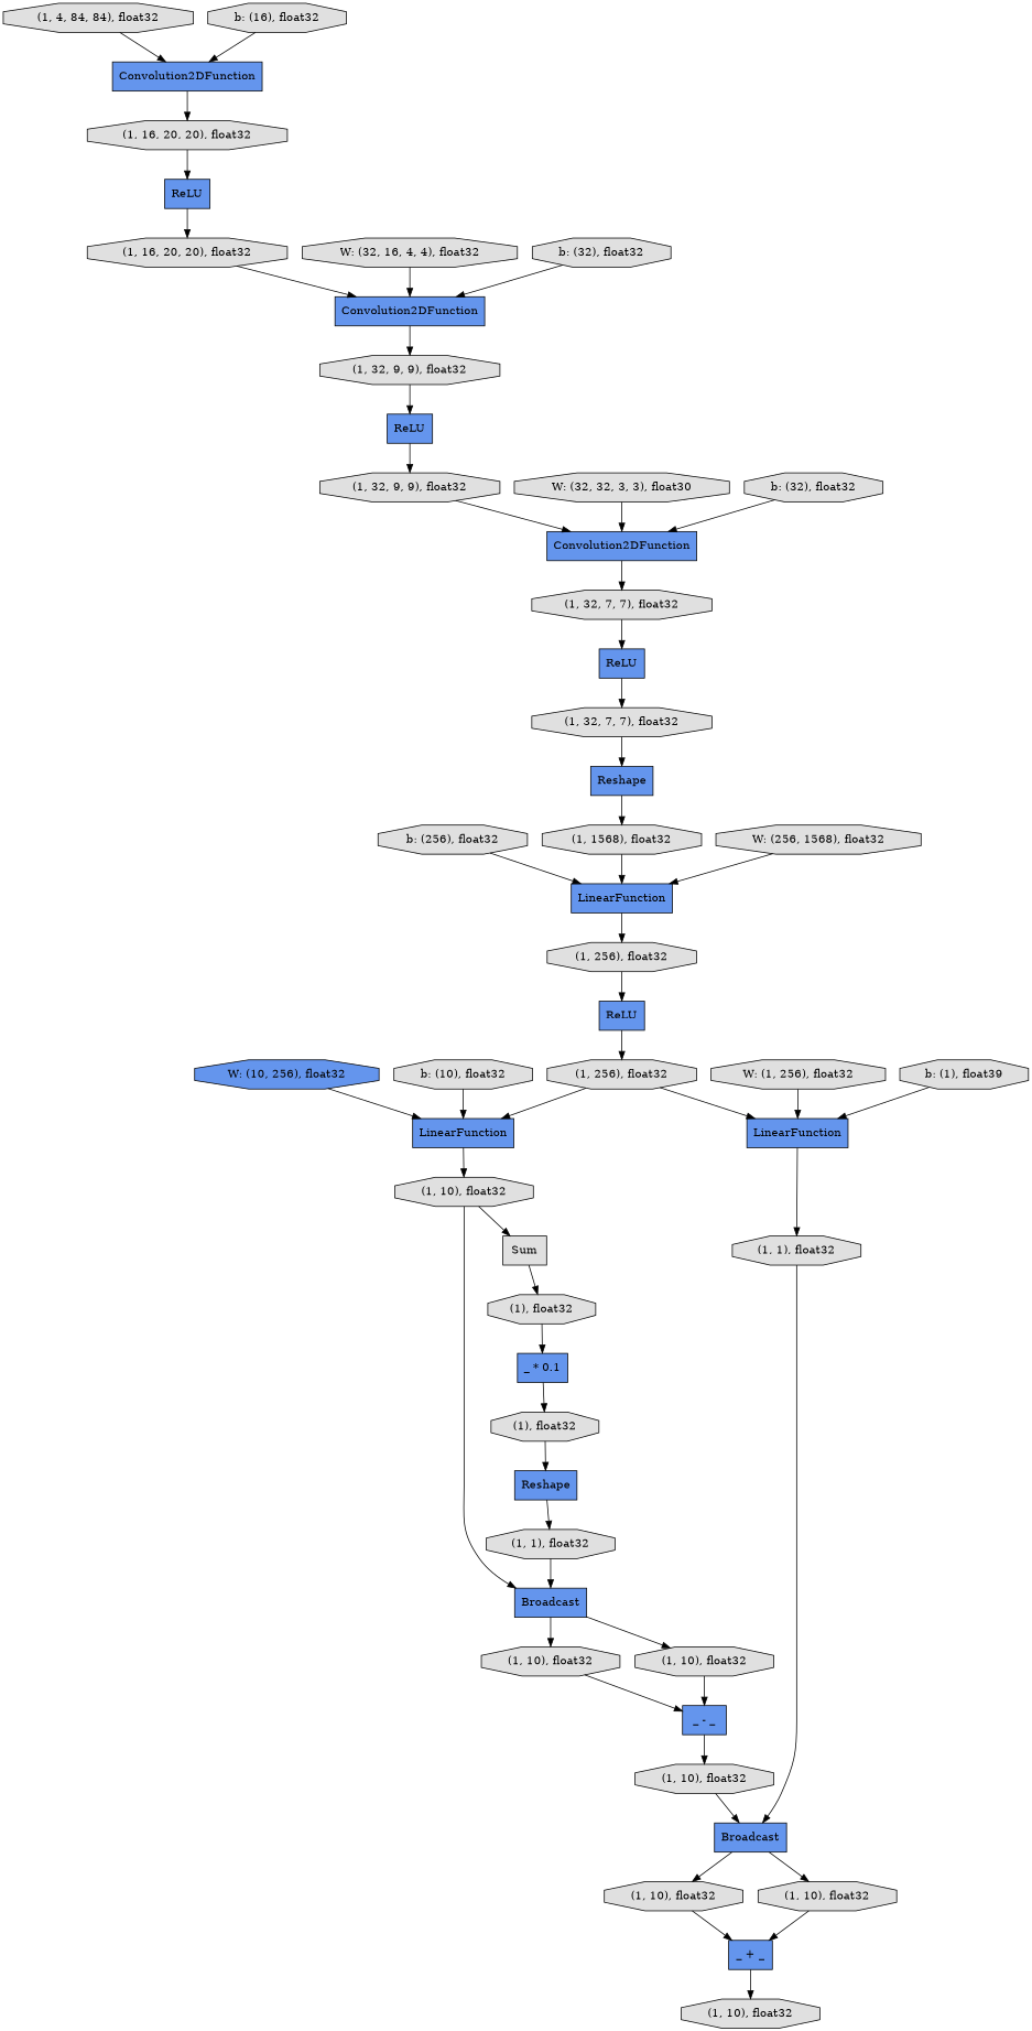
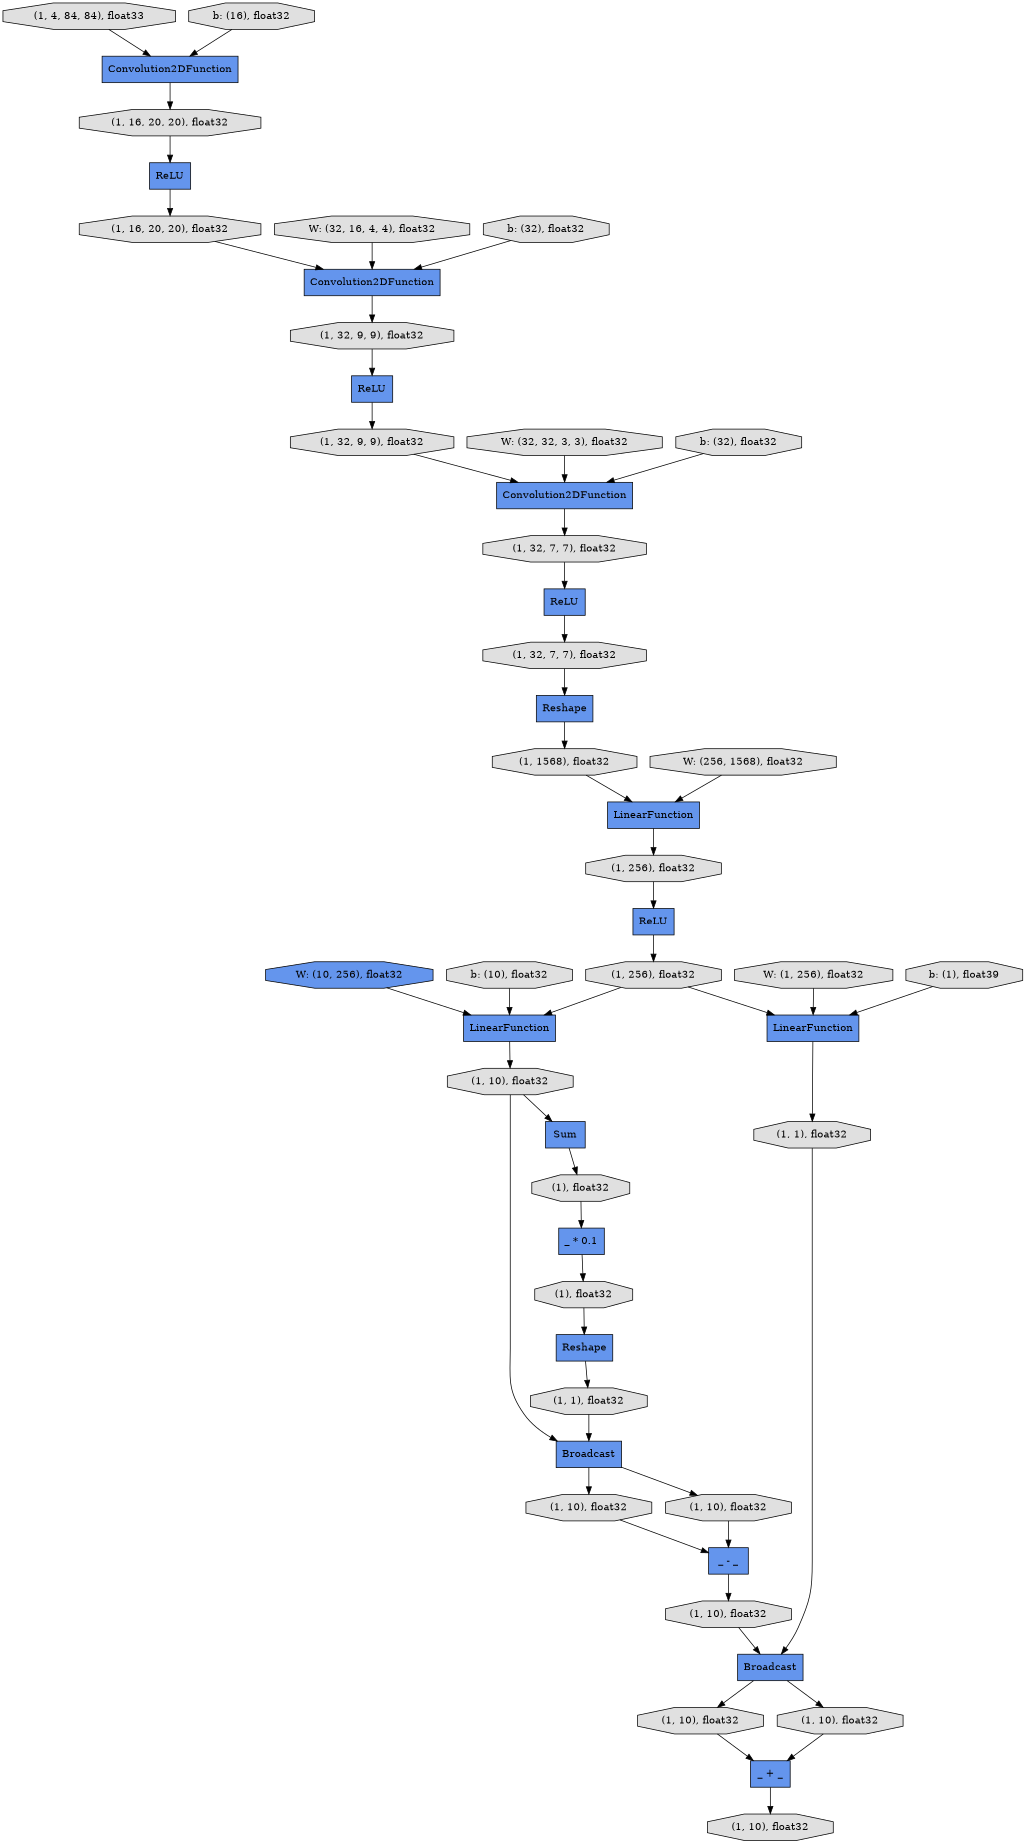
  digraph {
    rankdir=TB
    node [fillcolor="#E0E0E0" shape=octagon style=filled]
    n1 [fillcolor="#6495ED" label=Reshape shape=record]
    n2 [label="(1, 1), float32"]
    n3 [fillcolor="#6495ED" label=Broadcast shape=record]
-   n4 [label="b: (256), float32"]
    n5 [fillcolor="#6495ED" label=LinearFunction shape=record]
    n6 [label="(1, 256), float32"]
    n7 [fillcolor="#6495ED" label=Convolution2DFunction shape=record]
    n8 [label="(1, 32, 7, 7), float32"]
    n9 [fillcolor="#6495ED" label=ReLU shape=record]
    n10 [label="(1), float32"]
    n11 [fillcolor="#6495ED" label="_ * 0.1" shape=record]
    n12 [label="(1), float32"]
    n13 [label="(1, 16, 20, 20), float32"]
    n14 [fillcolor="#6495ED" label=Convolution2DFunction shape=record]
    n15 [label="(1, 32, 9, 9), float32"]
    n16 [label="W: (32, 16, 4, 4), float32"]
    n17 [fillcolor="#6495ED" label="W: (10, 256), float32"]
    n18 [fillcolor="#6495ED" label=LinearFunction shape=record]
    n19 [label="(1, 10), float32"]
    n20 [label="(1, 10), float32"]
    n21 [label="(1, 10), float32"]
    n22 [fillcolor="#6495ED" label="_ - _" shape=record]
    n23 [fillcolor="#6495ED" label=ReLU shape=record]
    n24 [label="(1, 32, 9, 9), float32"]
    n25 [fillcolor="#6495ED" label=Reshape shape=record]
    n26 [label="(1, 1568), float32"]
    n27 [label="b: (32), float32"]
    n28 [label="(1, 10), float32"]
    n29 [fillcolor="#6495ED" label=Broadcast shape=record]
    n30 [label="b: (10), float32"]
    n31 [fillcolor="#6495ED" label=LinearFunction shape=record]
    n32 [label="(1, 1), float32"]
    n33 [label="(1, 32, 7, 7), float32"]
    n34 [fillcolor="#6495ED" label=ReLU shape=record]
    n35 [label="(1, 256), float32"]
-   n36 [label="W: (32, 32, 3, 3), float30"]
+   n36 [label="W: (32, 32, 3, 3), float32"]
    n37 [label="W: (1, 256), float32"]
    n38 [fillcolor="#6495ED" label=Convolution2DFunction shape=record]
    n39 [label="(1, 16, 20, 20), float32"]
    n40 [fillcolor="#6495ED" label=ReLU shape=record]
    n41 [label="(1, 10), float32"]
    n42 [label="(1, 10), float32"]
    n43 [label="b: (32), float32"]
    n44 [fillcolor="#6495ED" label="_ + _" shape=record]
    n45 [label="(1, 10), float32"]
    n46 [label="b: (1), float39"]
-   n47 [label=Sum shape=record]
+   n47 [fillcolor="#6495ED" label=Sum shape=record]
    n48 [label="W: (256, 1568), float32"]
-   n49 [label="(1, 4, 84, 84), float32"]
+   n49 [label="(1, 4, 84, 84), float33"]
    n50 [label="b: (16), float32"]
    n1 -> n2
    n2 -> n3
    n3 -> n20
    n3 -> n21
-   n4 -> n5
    n5 -> n6
    n6 -> n34
    n7 -> n8
    n8 -> n9
    n9 -> n33
    n10 -> n11
    n11 -> n12
    n12 -> n1
    n13 -> n14
    n14 -> n15
    n15 -> n23
    n16 -> n14
    n17 -> n18
    n18 -> n19
    n19 -> n3
    n19 -> n47
    n20 -> n22
    n21 -> n22
    n22 -> n28
    n23 -> n24
    n24 -> n7
    n25 -> n26
    n26 -> n5
    n27 -> n14
    n28 -> n29
    n29 -> n41
    n29 -> n42
    n30 -> n18
    n31 -> n32
    n32 -> n29
    n33 -> n25
    n34 -> n35
    n35 -> n18
    n35 -> n31
    n36 -> n7
    n37 -> n31
    n38 -> n39
    n39 -> n40
    n40 -> n13
    n41 -> n44
    n42 -> n44
    n43 -> n7
    n44 -> n45
    n46 -> n31
    n47 -> n10
    n48 -> n5
    n49 -> n38
    n50 -> n38
  }
